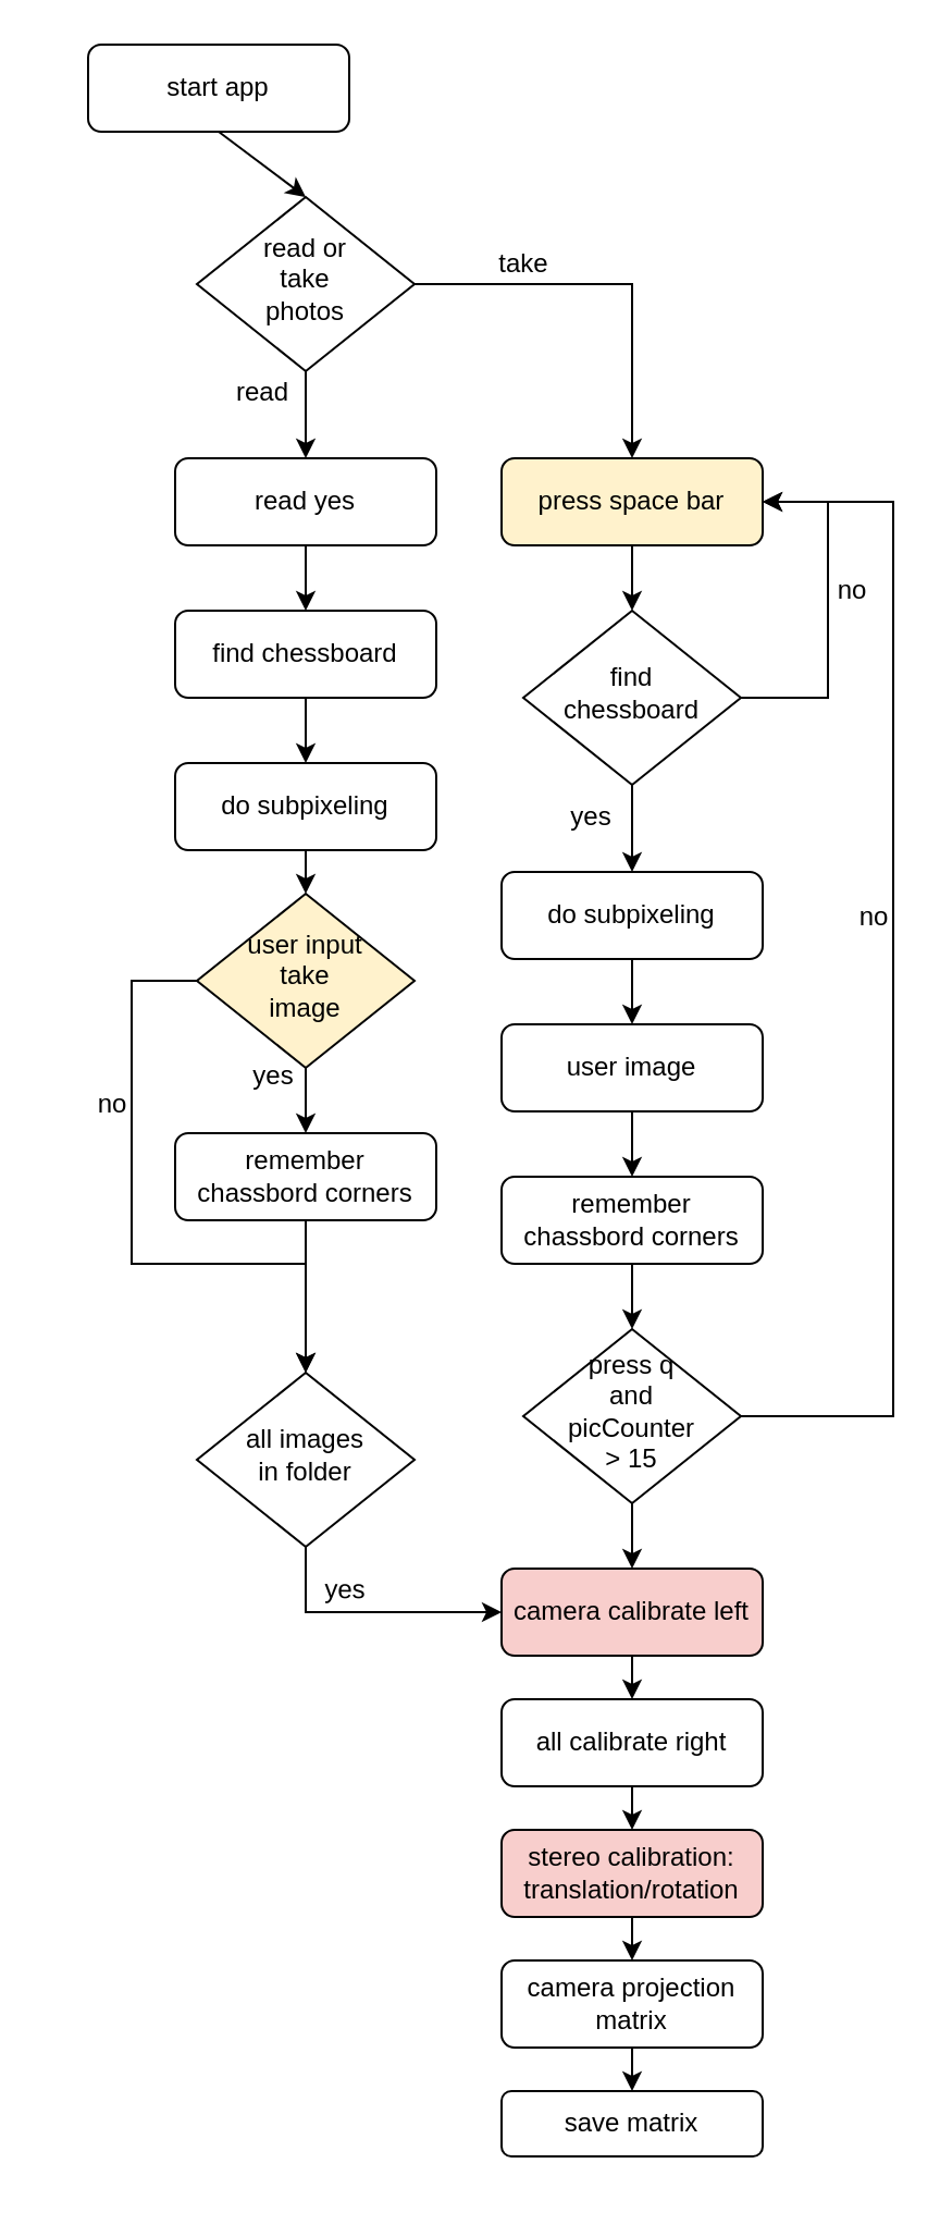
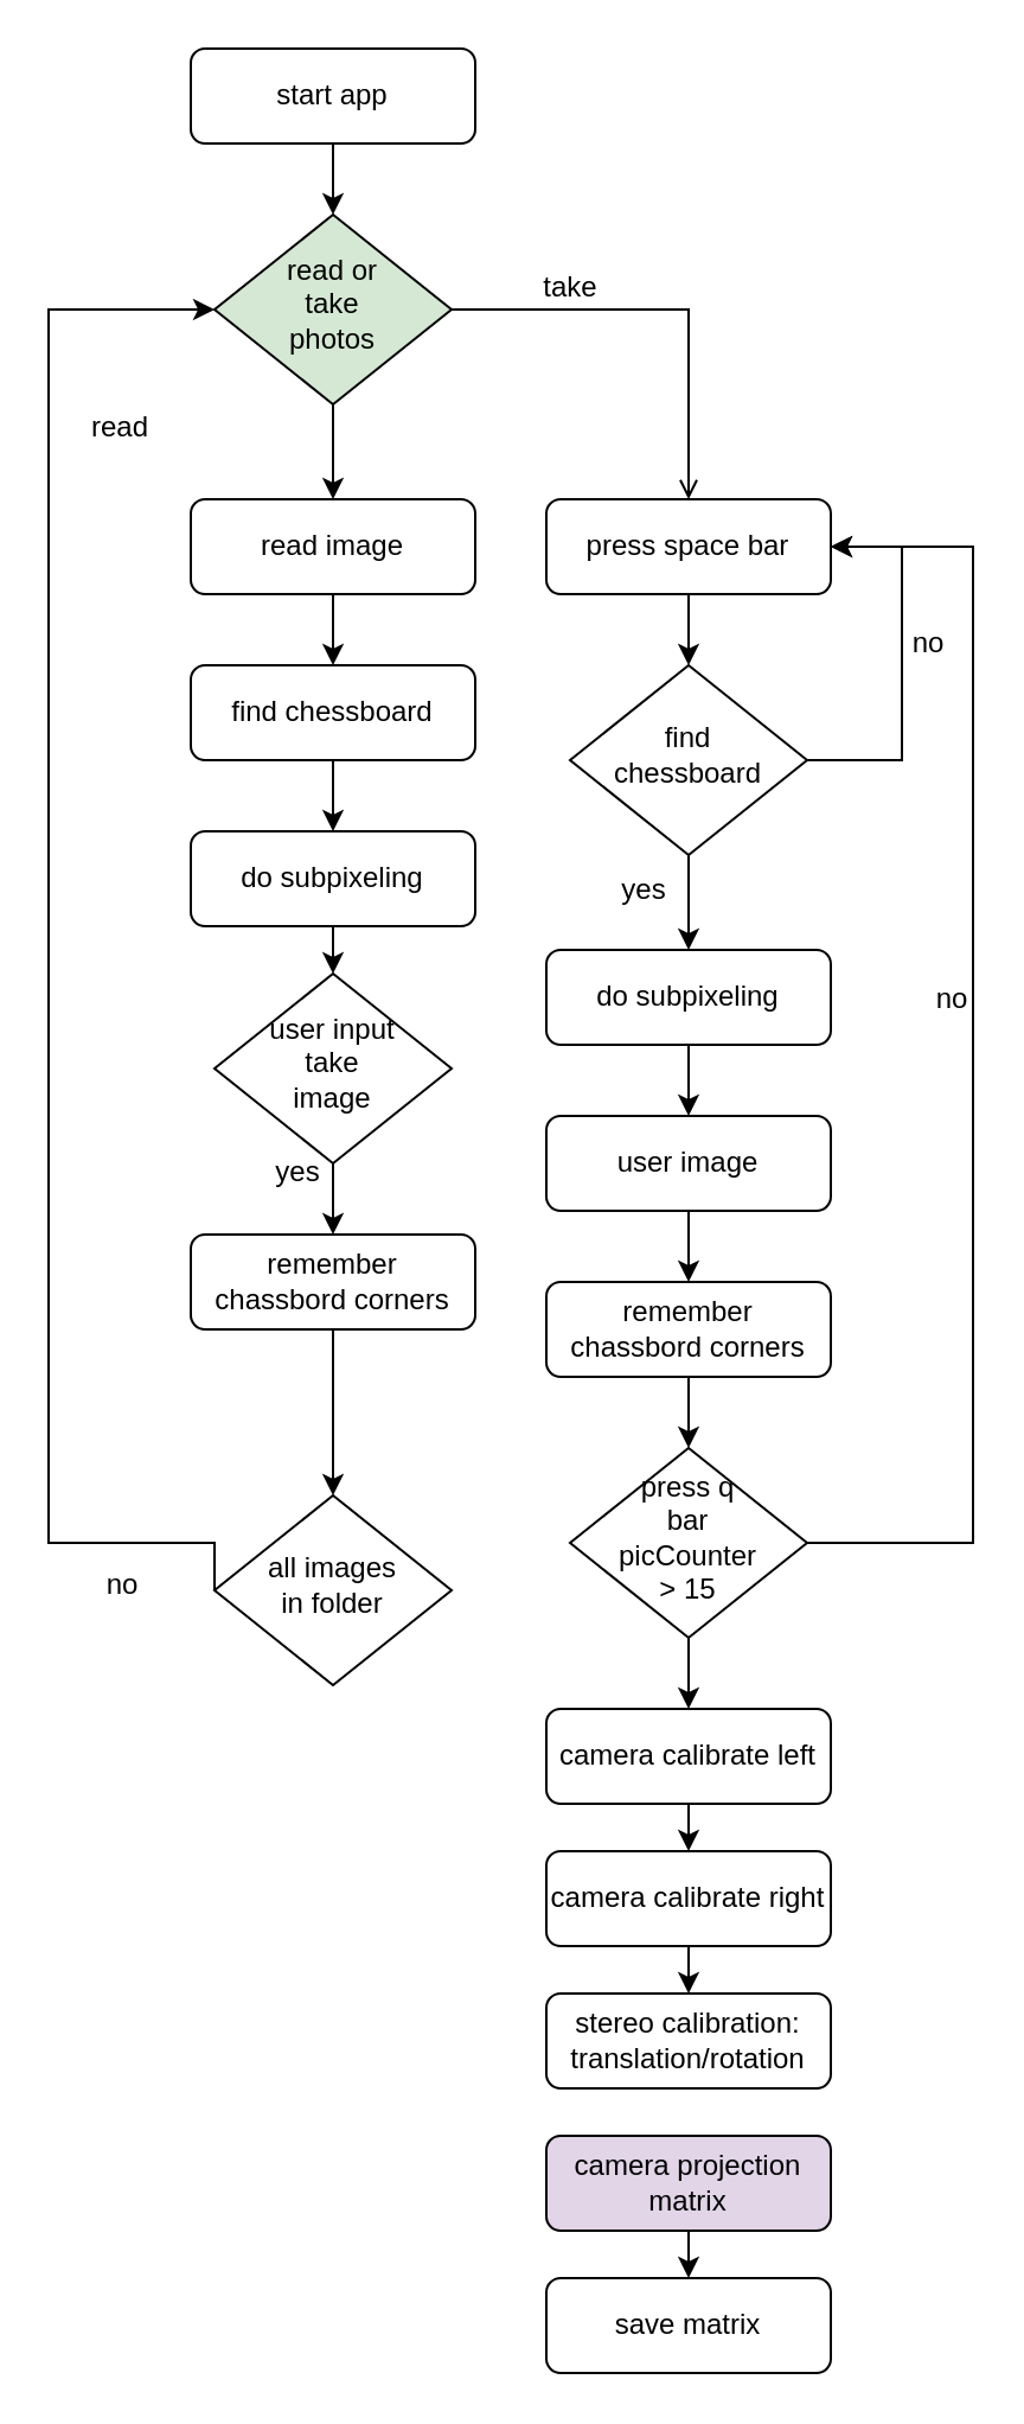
  <mxCell id="0" />
  <mxCell id="1" parent="0" />
- <mxCell id="2" value="start app" style="rounded=1;whiteSpace=wrap;html=1;fontSize=12;glass=0;strokeWidth=1;shadow=0;" parent="1" vertex="1"><mxGeometry x="40" y="20" width="120" height="40" as="geometry" /></mxCell>
- <mxCell id="3" style="edgeStyle=orthogonalEdgeStyle;rounded=0;orthogonalLoop=1;jettySize=auto;html=1;exitX=1;exitY=0.5;exitDx=0;exitDy=0;entryX=0.5;entryY=0;entryDx=0;entryDy=0;" edge="1" parent="1" source="6" target="8"><mxGeometry relative="1" as="geometry" /></mxCell>
+ <mxCell id="2" value="start app" style="rounded=1;whiteSpace=wrap;html=1;fontSize=12;glass=0;strokeWidth=1;shadow=0;" parent="1" vertex="1"><mxGeometry x="80" y="20" width="120" height="40" as="geometry" /></mxCell>
+ <mxCell id="3" style="edgeStyle=orthogonalEdgeStyle;rounded=0;orthogonalLoop=1;jettySize=auto;html=1;exitX=1;exitY=0.5;exitDx=0;exitDy=0;entryX=0.5;entryY=0;entryDx=0;entryDy=0;endArrow=open;" edge="1" parent="1" source="6" target="8"><mxGeometry relative="1" as="geometry" /></mxCell>
  <mxCell id="4" value="take" style="text;html=1;align=center;verticalAlign=middle;resizable=0;points=[];labelBackgroundColor=#ffffff;" vertex="1" connectable="0" parent="3"><mxGeometry x="-0.319" y="-1" relative="1" as="geometry"><mxPoint x="-11.67" y="-11" as="offset" /></mxGeometry></mxCell>
  <mxCell id="5" style="edgeStyle=orthogonalEdgeStyle;rounded=0;orthogonalLoop=1;jettySize=auto;html=1;exitX=0.5;exitY=1;exitDx=0;exitDy=0;entryX=0.5;entryY=0;entryDx=0;entryDy=0;" edge="1" parent="1" source="6"><mxGeometry relative="1" as="geometry"><mxPoint x="140" y="210" as="targetPoint" /></mxGeometry></mxCell>
- <mxCell id="6" value="&lt;div&gt;read or &lt;br&gt;&lt;/div&gt;&lt;div&gt;take &lt;br&gt;&lt;/div&gt;&lt;div&gt;photos&lt;br&gt;&lt;/div&gt;" style="rhombus;whiteSpace=wrap;html=1;shadow=0;fontFamily=Helvetica;fontSize=12;align=center;strokeWidth=1;spacing=6;spacingTop=-4;" parent="1" vertex="1"><mxGeometry x="90" y="90" width="100" height="80" as="geometry" /></mxCell>
+ <mxCell id="6" value="&lt;div&gt;read or &lt;br&gt;&lt;/div&gt;&lt;div&gt;take &lt;br&gt;&lt;/div&gt;&lt;div&gt;photos&lt;br&gt;&lt;/div&gt;" style="rhombus;whiteSpace=wrap;html=1;shadow=0;fontFamily=Helvetica;fontSize=12;align=center;strokeWidth=1;spacing=6;spacingTop=-4;fillColor=#d5e8d4;" parent="1" vertex="1"><mxGeometry x="90" y="90" width="100" height="80" as="geometry" /></mxCell>
  <mxCell id="7" style="edgeStyle=orthogonalEdgeStyle;rounded=0;orthogonalLoop=1;jettySize=auto;html=1;exitX=0.5;exitY=1;exitDx=0;exitDy=0;entryX=0.5;entryY=0;entryDx=0;entryDy=0;" edge="1" parent="1" source="8" target="15"><mxGeometry relative="1" as="geometry" /></mxCell>
- <mxCell id="8" value="press space bar" style="rounded=1;whiteSpace=wrap;html=1;fontSize=12;glass=0;strokeWidth=1;shadow=0;fillColor=#fff2cc;" parent="1" vertex="1"><mxGeometry x="230" y="210" width="120" height="40" as="geometry" /></mxCell>
+ <mxCell id="8" value="press space bar" style="rounded=1;whiteSpace=wrap;html=1;fontSize=12;glass=0;strokeWidth=1;shadow=0;" parent="1" vertex="1"><mxGeometry x="230" y="210" width="120" height="40" as="geometry" /></mxCell>
  <mxCell id="9" value="" style="endArrow=classic;html=1;exitX=0.5;exitY=1;exitDx=0;exitDy=0;entryX=0.5;entryY=0;entryDx=0;entryDy=0;" edge="1" parent="1" source="2" target="6"><mxGeometry width="50" height="50" relative="1" as="geometry"><mxPoint x="250" y="100" as="sourcePoint" /><mxPoint x="300" y="50" as="targetPoint" /></mxGeometry></mxCell>
- <mxCell id="10" value="read" style="text;html=1;align=center;verticalAlign=middle;resizable=0;points=[];autosize=1;" vertex="1" parent="1"><mxGeometry x="100" y="170" width="40" height="20" as="geometry" /></mxCell>
+ <mxCell id="10" value="read" style="text;html=1;align=center;verticalAlign=middle;resizable=0;points=[];autosize=1;" vertex="1" parent="1"><mxGeometry x="30" y="170" width="40" height="20" as="geometry" /></mxCell>
  <mxCell id="11" style="edgeStyle=orthogonalEdgeStyle;rounded=0;orthogonalLoop=1;jettySize=auto;html=1;exitX=1;exitY=0.5;exitDx=0;exitDy=0;entryX=1;entryY=0.5;entryDx=0;entryDy=0;" edge="1" parent="1" source="15" target="8"><mxGeometry relative="1" as="geometry"><Array as="points"><mxPoint x="380" y="320" /><mxPoint x="380" y="230" /></Array></mxGeometry></mxCell>
  <mxCell id="12" value="no" style="text;html=1;align=center;verticalAlign=middle;resizable=0;points=[];labelBackgroundColor=#ffffff;" vertex="1" connectable="0" parent="11"><mxGeometry x="0.287" y="2" relative="1" as="geometry"><mxPoint x="12" y="13.33" as="offset" /></mxGeometry></mxCell>
  <mxCell id="13" style="edgeStyle=orthogonalEdgeStyle;rounded=0;orthogonalLoop=1;jettySize=auto;html=1;exitX=0.5;exitY=1;exitDx=0;exitDy=0;entryX=0.5;entryY=0;entryDx=0;entryDy=0;" edge="1" parent="1" source="15" target="17"><mxGeometry relative="1" as="geometry" /></mxCell>
  <mxCell id="14" value="yes" style="text;html=1;align=center;verticalAlign=middle;resizable=0;points=[];labelBackgroundColor=#ffffff;" vertex="1" connectable="0" parent="13"><mxGeometry x="-0.283" y="-1" relative="1" as="geometry"><mxPoint x="-19" as="offset" /></mxGeometry></mxCell>
  <mxCell id="15" value="find &lt;br&gt;chessboard" style="rhombus;whiteSpace=wrap;html=1;shadow=0;fontFamily=Helvetica;fontSize=12;align=center;strokeWidth=1;spacing=6;spacingTop=-4;" vertex="1" parent="1"><mxGeometry x="240" y="280" width="100" height="80" as="geometry" /></mxCell>
  <mxCell id="16" style="edgeStyle=orthogonalEdgeStyle;rounded=0;orthogonalLoop=1;jettySize=auto;html=1;exitX=0.5;exitY=1;exitDx=0;exitDy=0;entryX=0.5;entryY=0;entryDx=0;entryDy=0;" edge="1" parent="1" source="17" target="19"><mxGeometry relative="1" as="geometry" /></mxCell>
  <mxCell id="17" value="do subpixeling" style="rounded=1;whiteSpace=wrap;html=1;fontSize=12;glass=0;strokeWidth=1;shadow=0;" vertex="1" parent="1"><mxGeometry x="230" y="400" width="120" height="40" as="geometry" /></mxCell>
  <mxCell id="18" style="edgeStyle=orthogonalEdgeStyle;rounded=0;orthogonalLoop=1;jettySize=auto;html=1;exitX=0.5;exitY=1;exitDx=0;exitDy=0;entryX=0.5;entryY=0;entryDx=0;entryDy=0;" edge="1" parent="1" source="19" target="27"><mxGeometry relative="1" as="geometry" /></mxCell>
  <mxCell id="19" value="user image" style="rounded=1;whiteSpace=wrap;html=1;fontSize=12;glass=0;strokeWidth=1;shadow=0;" vertex="1" parent="1"><mxGeometry x="230" y="470" width="120" height="40" as="geometry" /></mxCell>
  <mxCell id="20" style="edgeStyle=orthogonalEdgeStyle;rounded=0;orthogonalLoop=1;jettySize=auto;html=1;entryX=1;entryY=0.5;entryDx=0;entryDy=0;" edge="1" parent="1" source="23" target="8"><mxGeometry relative="1" as="geometry"><mxPoint x="430" y="210" as="targetPoint" /><Array as="points"><mxPoint x="410" y="650" /><mxPoint x="410" y="230" /></Array></mxGeometry></mxCell>
  <mxCell id="21" value="no" style="text;html=1;align=center;verticalAlign=middle;resizable=0;points=[];labelBackgroundColor=#ffffff;" vertex="1" connectable="0" parent="20"><mxGeometry x="-0.104" y="-1" relative="1" as="geometry"><mxPoint x="-11" y="-53.33" as="offset" /></mxGeometry></mxCell>
  <mxCell id="22" style="edgeStyle=orthogonalEdgeStyle;rounded=0;orthogonalLoop=1;jettySize=auto;html=1;exitX=0.5;exitY=1;exitDx=0;exitDy=0;entryX=0.5;entryY=0;entryDx=0;entryDy=0;" edge="1" parent="1" source="23" target="25"><mxGeometry relative="1" as="geometry" /></mxCell>
- <mxCell id="23" value="&lt;div&gt;press q&lt;br&gt;&lt;/div&gt;&lt;div&gt;and&lt;/div&gt;picCounter&lt;br&gt; &amp;gt; 15" style="rhombus;whiteSpace=wrap;html=1;shadow=0;fontFamily=Helvetica;fontSize=12;align=center;strokeWidth=1;spacing=6;spacingTop=-4;" vertex="1" parent="1"><mxGeometry x="240" y="610" width="100" height="80" as="geometry" /></mxCell>
+ <mxCell id="23" value="&lt;div&gt;press q&lt;br&gt;&lt;/div&gt;&lt;div&gt;bar&lt;/div&gt;picCounter&lt;br&gt; &amp;gt; 15" style="rhombus;whiteSpace=wrap;html=1;shadow=0;fontFamily=Helvetica;fontSize=12;align=center;strokeWidth=1;spacing=6;spacingTop=-4;" vertex="1" parent="1"><mxGeometry x="240" y="610" width="100" height="80" as="geometry" /></mxCell>
  <mxCell id="24" style="edgeStyle=orthogonalEdgeStyle;rounded=0;orthogonalLoop=1;jettySize=auto;html=1;exitX=0.5;exitY=1;exitDx=0;exitDy=0;entryX=0.5;entryY=0;entryDx=0;entryDy=0;" edge="1" parent="1" source="25" target="47"><mxGeometry relative="1" as="geometry" /></mxCell>
- <mxCell id="25" value="camera calibrate left" style="rounded=1;whiteSpace=wrap;html=1;fontSize=12;glass=0;strokeWidth=1;shadow=0;fillColor=#f8cecc;" vertex="1" parent="1"><mxGeometry x="230" y="720" width="120" height="40" as="geometry" /></mxCell>
+ <mxCell id="25" value="camera calibrate left" style="rounded=1;whiteSpace=wrap;html=1;fontSize=12;glass=0;strokeWidth=1;shadow=0;" vertex="1" parent="1"><mxGeometry x="230" y="720" width="120" height="40" as="geometry" /></mxCell>
  <mxCell id="26" style="edgeStyle=orthogonalEdgeStyle;rounded=0;orthogonalLoop=1;jettySize=auto;html=1;exitX=0.5;exitY=1;exitDx=0;exitDy=0;entryX=0.5;entryY=0;entryDx=0;entryDy=0;" edge="1" parent="1" source="27" target="23"><mxGeometry relative="1" as="geometry" /></mxCell>
  <mxCell id="27" value="remember &lt;br&gt;chassbord corners" style="rounded=1;whiteSpace=wrap;html=1;fontSize=12;glass=0;strokeWidth=1;shadow=0;" vertex="1" parent="1"><mxGeometry x="230" y="540" width="120" height="40" as="geometry" /></mxCell>
  <mxCell id="28" style="edgeStyle=orthogonalEdgeStyle;rounded=0;orthogonalLoop=1;jettySize=auto;html=1;exitX=0.5;exitY=1;exitDx=0;exitDy=0;entryX=0.5;entryY=0;entryDx=0;entryDy=0;" edge="1" parent="1" source="29" target="31"><mxGeometry relative="1" as="geometry" /></mxCell>
- <mxCell id="29" value="read yes" style="rounded=1;whiteSpace=wrap;html=1;fontSize=12;glass=0;strokeWidth=1;shadow=0;" vertex="1" parent="1"><mxGeometry x="80" y="210" width="120" height="40" as="geometry" /></mxCell>
+ <mxCell id="29" value="read image" style="rounded=1;whiteSpace=wrap;html=1;fontSize=12;glass=0;strokeWidth=1;shadow=0;" vertex="1" parent="1"><mxGeometry x="80" y="210" width="120" height="40" as="geometry" /></mxCell>
  <mxCell id="30" value="" style="edgeStyle=orthogonalEdgeStyle;rounded=0;orthogonalLoop=1;jettySize=auto;html=1;" edge="1" parent="1" source="31" target="33"><mxGeometry relative="1" as="geometry" /></mxCell>
  <mxCell id="31" value="find chessboard" style="rounded=1;whiteSpace=wrap;html=1;fontSize=12;glass=0;strokeWidth=1;shadow=0;" vertex="1" parent="1"><mxGeometry x="80" y="280" width="120" height="40" as="geometry" /></mxCell>
  <mxCell id="32" style="edgeStyle=orthogonalEdgeStyle;rounded=0;orthogonalLoop=1;jettySize=auto;html=1;exitX=0.5;exitY=1;exitDx=0;exitDy=0;entryX=0.5;entryY=0;entryDx=0;entryDy=0;" edge="1" parent="1" source="33" target="45"><mxGeometry relative="1" as="geometry" /></mxCell>
  <mxCell id="33" value="do subpixeling" style="rounded=1;whiteSpace=wrap;html=1;fontSize=12;glass=0;strokeWidth=1;shadow=0;" vertex="1" parent="1"><mxGeometry x="80" y="350" width="120" height="40" as="geometry" /></mxCell>
  <mxCell id="34" style="edgeStyle=orthogonalEdgeStyle;rounded=0;orthogonalLoop=1;jettySize=auto;html=1;exitX=0.5;exitY=1;exitDx=0;exitDy=0;entryX=0.5;entryY=0;entryDx=0;entryDy=0;" edge="1" parent="1" source="35" target="40"><mxGeometry relative="1" as="geometry"><mxPoint x="140" y="600" as="targetPoint" /></mxGeometry></mxCell>
  <mxCell id="35" value="remember&lt;br&gt;chassbord corners" style="rounded=1;whiteSpace=wrap;html=1;fontSize=12;glass=0;strokeWidth=1;shadow=0;" vertex="1" parent="1"><mxGeometry x="80" y="520" width="120" height="40" as="geometry" /></mxCell>
- <mxCell id="36" style="edgeStyle=orthogonalEdgeStyle;rounded=0;orthogonalLoop=1;jettySize=auto;html=1;exitX=0.5;exitY=1;exitDx=0;exitDy=0;entryX=0;entryY=0.5;entryDx=0;entryDy=0;" edge="1" parent="1" source="40" target="25"><mxGeometry relative="1" as="geometry" /></mxCell>
- <mxCell id="37" value="yes" style="text;html=1;align=center;verticalAlign=middle;resizable=0;points=[];labelBackgroundColor=#ffffff;rotation=1;" vertex="1" connectable="0" parent="36"><mxGeometry x="-0.414" relative="1" as="geometry"><mxPoint x="13" y="-11" as="offset" /></mxGeometry></mxCell>
+ <mxCell id="38" style="edgeStyle=orthogonalEdgeStyle;rounded=0;orthogonalLoop=1;jettySize=auto;html=1;exitX=0;exitY=0.5;exitDx=0;exitDy=0;entryX=0;entryY=0.5;entryDx=0;entryDy=0;" edge="1" parent="1" source="40" target="6"><mxGeometry relative="1" as="geometry"><mxPoint x="0" y="160" as="targetPoint" /><Array as="points"><mxPoint x="20" y="650" /><mxPoint x="20" y="130" /></Array></mxGeometry></mxCell>
+ <mxCell id="39" value="no" style="text;html=1;align=center;verticalAlign=middle;resizable=0;points=[];labelBackgroundColor=#ffffff;" vertex="1" connectable="0" parent="38"><mxGeometry x="0.348" y="2" relative="1" as="geometry"><mxPoint x="32" y="385" as="offset" /></mxGeometry></mxCell>
  <mxCell id="40" value="all images&lt;br&gt;in folder" style="rhombus;whiteSpace=wrap;html=1;shadow=0;fontFamily=Helvetica;fontSize=12;align=center;strokeWidth=1;spacing=6;spacingTop=-4;" vertex="1" parent="1"><mxGeometry x="90" y="630" width="100" height="80" as="geometry" /></mxCell>
  <mxCell id="41" style="edgeStyle=orthogonalEdgeStyle;rounded=0;orthogonalLoop=1;jettySize=auto;html=1;exitX=0.5;exitY=1;exitDx=0;exitDy=0;entryX=0.5;entryY=0;entryDx=0;entryDy=0;" edge="1" parent="1" source="45" target="35"><mxGeometry relative="1" as="geometry"><Array as="points"><mxPoint x="140" y="500" /><mxPoint x="140" y="500" /></Array></mxGeometry></mxCell>
  <mxCell id="42" value="yes" style="text;html=1;align=center;verticalAlign=middle;resizable=0;points=[];labelBackgroundColor=#ffffff;" vertex="1" connectable="0" parent="41"><mxGeometry x="-0.333" y="-5" relative="1" as="geometry"><mxPoint x="-11" y="-7" as="offset" /></mxGeometry></mxCell>
- <mxCell id="43" style="edgeStyle=orthogonalEdgeStyle;rounded=0;orthogonalLoop=1;jettySize=auto;html=1;exitX=0;exitY=0.5;exitDx=0;exitDy=0;entryX=0.5;entryY=0;entryDx=0;entryDy=0;" edge="1" parent="1" source="45" target="40"><mxGeometry relative="1" as="geometry"><Array as="points"><mxPoint x="60" y="450" /><mxPoint x="60" y="580" /><mxPoint x="140" y="580" /></Array></mxGeometry></mxCell>
- <mxCell id="44" value="no" style="text;html=1;align=center;verticalAlign=middle;resizable=0;points=[];labelBackgroundColor=#ffffff;" vertex="1" connectable="0" parent="43"><mxGeometry x="-0.408" y="-2" relative="1" as="geometry"><mxPoint x="-8" as="offset" /></mxGeometry></mxCell>
- <mxCell id="45" value="user input &lt;br&gt;take &lt;br&gt;image" style="rhombus;whiteSpace=wrap;html=1;shadow=0;fontFamily=Helvetica;fontSize=12;align=center;strokeWidth=1;spacing=6;spacingTop=-4;fillColor=#fff2cc;" vertex="1" parent="1"><mxGeometry x="90" y="410" width="100" height="80" as="geometry" /></mxCell>
+ <mxCell id="45" value="user input &lt;br&gt;take &lt;br&gt;image" style="rhombus;whiteSpace=wrap;html=1;shadow=0;fontFamily=Helvetica;fontSize=12;align=center;strokeWidth=1;spacing=6;spacingTop=-4;" vertex="1" parent="1"><mxGeometry x="90" y="410" width="100" height="80" as="geometry" /></mxCell>
  <mxCell id="46" style="edgeStyle=orthogonalEdgeStyle;rounded=0;orthogonalLoop=1;jettySize=auto;html=1;exitX=0.5;exitY=1;exitDx=0;exitDy=0;entryX=0.5;entryY=0;entryDx=0;entryDy=0;" edge="1" parent="1" source="47" target="49"><mxGeometry relative="1" as="geometry" /></mxCell>
- <mxCell id="47" value="all calibrate right" style="rounded=1;whiteSpace=wrap;html=1;fontSize=12;glass=0;strokeWidth=1;shadow=0;" vertex="1" parent="1"><mxGeometry x="230" y="780" width="120" height="40" as="geometry" /></mxCell>
- <mxCell id="48" style="edgeStyle=orthogonalEdgeStyle;rounded=0;orthogonalLoop=1;jettySize=auto;html=1;exitX=0.5;exitY=1;exitDx=0;exitDy=0;entryX=0.5;entryY=0;entryDx=0;entryDy=0;" edge="1" parent="1" source="49" target="51"><mxGeometry relative="1" as="geometry" /></mxCell>
- <mxCell id="49" value="&lt;div&gt;stereo calibration:&lt;/div&gt;&lt;div&gt;translation/rotation&lt;br&gt;&lt;/div&gt;" style="rounded=1;whiteSpace=wrap;html=1;fontSize=12;glass=0;strokeWidth=1;shadow=0;fillColor=#f8cecc;" vertex="1" parent="1"><mxGeometry x="230" y="840" width="120" height="40" as="geometry" /></mxCell>
+ <mxCell id="47" value="camera calibrate right" style="rounded=1;whiteSpace=wrap;html=1;fontSize=12;glass=0;strokeWidth=1;shadow=0;" vertex="1" parent="1"><mxGeometry x="230" y="780" width="120" height="40" as="geometry" /></mxCell>
+ <mxCell id="49" value="&lt;div&gt;stereo calibration:&lt;/div&gt;&lt;div&gt;translation/rotation&lt;br&gt;&lt;/div&gt;" style="rounded=1;whiteSpace=wrap;html=1;fontSize=12;glass=0;strokeWidth=1;shadow=0;" vertex="1" parent="1"><mxGeometry x="230" y="840" width="120" height="40" as="geometry" /></mxCell>
  <mxCell id="50" style="edgeStyle=orthogonalEdgeStyle;rounded=0;orthogonalLoop=1;jettySize=auto;html=1;exitX=0.5;exitY=1;exitDx=0;exitDy=0;entryX=0.5;entryY=0;entryDx=0;entryDy=0;" edge="1" parent="1" source="51" target="52"><mxGeometry relative="1" as="geometry" /></mxCell>
- <mxCell id="51" value="camera projection matrix" style="rounded=1;whiteSpace=wrap;html=1;fontSize=12;glass=0;strokeWidth=1;shadow=0;" vertex="1" parent="1"><mxGeometry x="230" y="900" width="120" height="40" as="geometry" /></mxCell>
- <mxCell id="52" value="save matrix" style="rounded=1;whiteSpace=wrap;html=1;fontSize=12;glass=0;strokeWidth=1;shadow=0;" vertex="1" parent="1"><mxGeometry x="230" y="960" width="120" height="30" as="geometry" /></mxCell>
+ <mxCell id="51" value="camera projection matrix" style="rounded=1;whiteSpace=wrap;html=1;fontSize=12;glass=0;strokeWidth=1;shadow=0;fillColor=#e1d5e7;" vertex="1" parent="1"><mxGeometry x="230" y="900" width="120" height="40" as="geometry" /></mxCell>
+ <mxCell id="52" value="save matrix" style="rounded=1;whiteSpace=wrap;html=1;fontSize=12;glass=0;strokeWidth=1;shadow=0;" vertex="1" parent="1"><mxGeometry x="230" y="960" width="120" height="40" as="geometry" /></mxCell>
